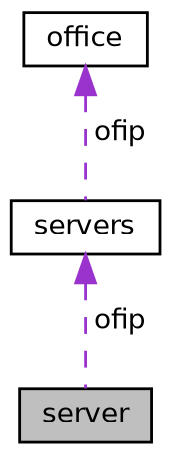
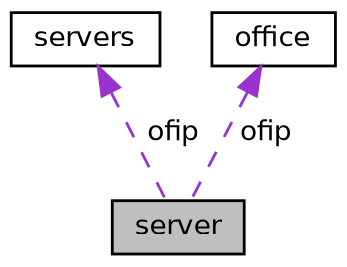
  digraph {
    node [color=black fillcolor=white fontname=Helvetica fontsize=10 shape=record style=filled]
    edge [color=darkorchid3 dir=back fontname=Helvetica fontsize=10 labelfontname=Helvetica labelfontsize=10 style=dashed]
    n1 [fillcolor=grey75 fontcolor=black height=0.2 label=server width=0.4]
    n2 [height=0.2 label=servers width=0.4]
    n3 [height=0.2 label=office width=0.4]
    n2 -> n1 [label=" ofip"]
-   n3 -> n2 [label=" ofip"]
+   n3 -> n1 [label=" ofip"]
  }
